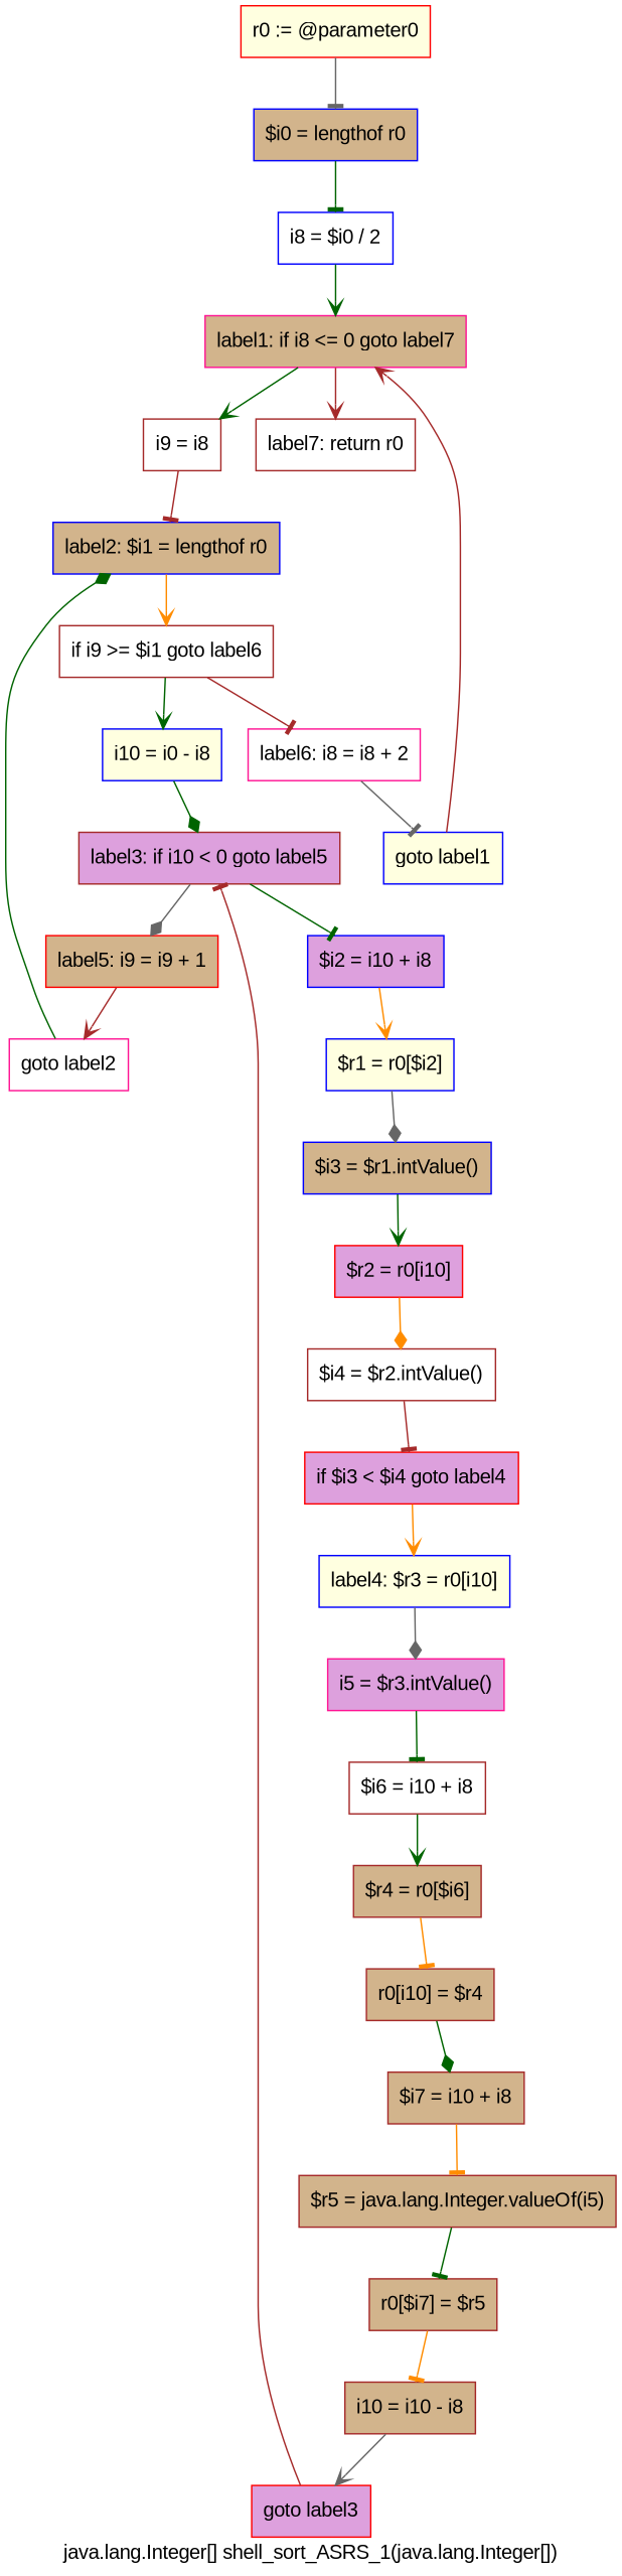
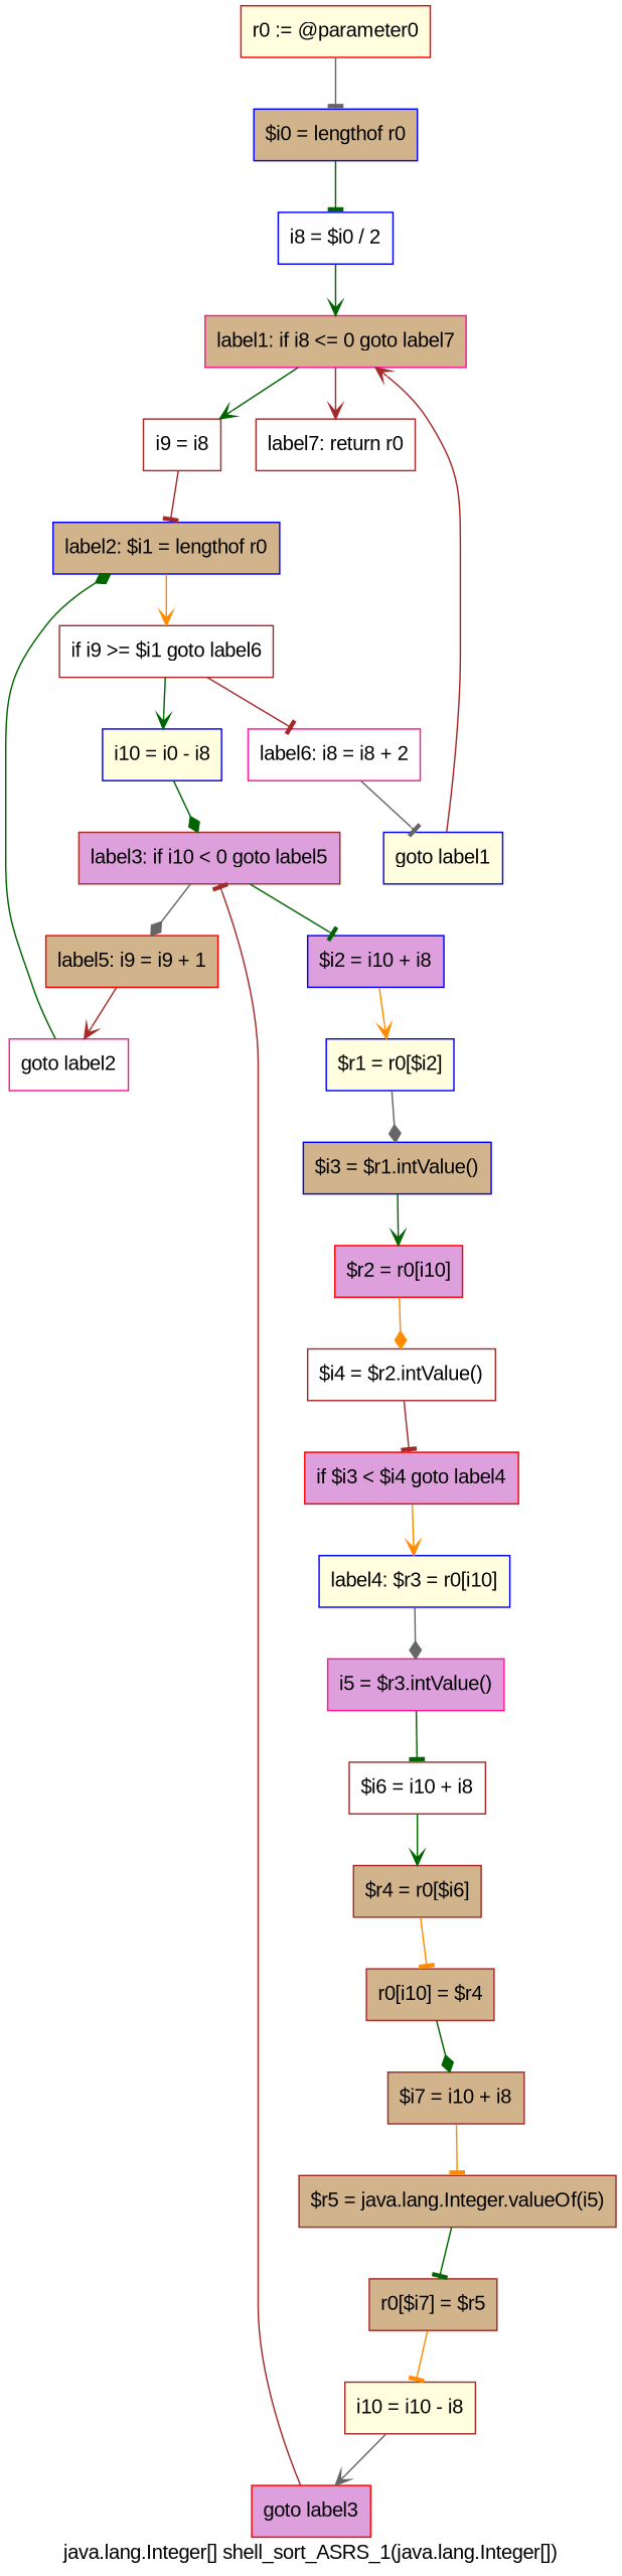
  digraph {
    fontname="Liberation Sans"
    label="java.lang.Integer[] shell_sort_ASRS_1(java.lang.Integer[])"
    node [color=brown fillcolor=tan fontname="Liberation Sans" shape=box style=filled]
    edge [arrowhead=tee color=darkgreen fontname="Liberation Sans"]
    n1 [color=red fillcolor=lightyellow label="r0 := @parameter0"]
    n2 [color=blue label="$i0 = lengthof r0"]
    n3 [color=blue fillcolor=white label="i8 = $i0 / 2"]
    n4 [color=deeppink label="label1: if i8 <= 0 goto label7"]
    n5 [fillcolor=white label="i9 = i8"]
    n6 [fillcolor=white label="label7: return r0"]
    n7 [color=blue label="label2: $i1 = lengthof r0"]
    n8 [fillcolor=white label="if i9 >= $i1 goto label6"]
    n9 [color=blue fillcolor=lightyellow label="i10 = i0 - i8"]
    n10 [color=deeppink fillcolor=white label="label6: i8 = i8 + 2"]
    n11 [fillcolor=plum label="label3: if i10 < 0 goto label5"]
    n12 [color=blue fillcolor=lightyellow label="goto label1"]
    n13 [color=blue fillcolor=plum label="$i2 = i10 + i8"]
    n14 [color=red label="label5: i9 = i9 + 1"]
    n15 [color=blue fillcolor=lightyellow label="$r1 = r0[$i2]"]
    n16 [color=deeppink fillcolor=white label="goto label2"]
    n17 [color=blue label="$i3 = $r1.intValue()"]
    n18 [color=red fillcolor=plum label="$r2 = r0[i10]"]
    n19 [fillcolor=white label="$i4 = $r2.intValue()"]
    n20 [color=red fillcolor=plum label="if $i3 < $i4 goto label4"]
    n21 [color=blue fillcolor=lightyellow label="label4: $r3 = r0[i10]"]
    n22 [color=deeppink fillcolor=plum label="i5 = $r3.intValue()"]
    n23 [fillcolor=white label="$i6 = i10 + i8"]
    n24 [label="$r4 = r0[$i6]"]
    n25 [label="r0[i10] = $r4"]
    n26 [label="$i7 = i10 + i8"]
    n27 [label="$r5 = java.lang.Integer.valueOf(i5)"]
    n28 [label="r0[$i7] = $r5"]
-   n29 [label="i10 = i10 - i8"]
+   n29 [fillcolor=lightyellow label="i10 = i10 - i8"]
    n30 [color=red fillcolor=plum label="goto label3"]
    n1 -> n2 [color=gray40]
    n2 -> n3
    n3 -> n4 [arrowhead=vee]
    n4 -> n5 [arrowhead=vee]
    n4 -> n6 [arrowhead=vee color=brown]
    n5 -> n7 [color=brown]
    n7 -> n8 [arrowhead=vee color=darkorange]
    n8 -> n9 [arrowhead=vee]
    n8 -> n10 [color=brown]
    n9 -> n11 [arrowhead=diamond]
    n10 -> n12 [color=gray40]
    n11 -> n13
    n11 -> n14 [arrowhead=diamond color=gray40]
    n12 -> n4 [arrowhead=vee color=brown]
    n13 -> n15 [arrowhead=vee color=darkorange]
    n14 -> n16 [arrowhead=vee color=brown]
    n15 -> n17 [arrowhead=diamond color=gray40]
    n16 -> n7 [arrowhead=diamond]
    n17 -> n18 [arrowhead=vee]
    n18 -> n19 [arrowhead=diamond color=darkorange]
    n19 -> n20 [color=brown]
    n20 -> n21 [arrowhead=vee color=darkorange]
    n21 -> n22 [arrowhead=diamond color=gray40]
    n22 -> n23
    n23 -> n24 [arrowhead=vee]
    n24 -> n25 [color=darkorange]
    n25 -> n26 [arrowhead=diamond]
    n26 -> n27 [color=darkorange]
    n27 -> n28
    n28 -> n29 [color=darkorange]
    n29 -> n30 [arrowhead=vee color=gray40]
    n30 -> n11 [color=brown]
  }
